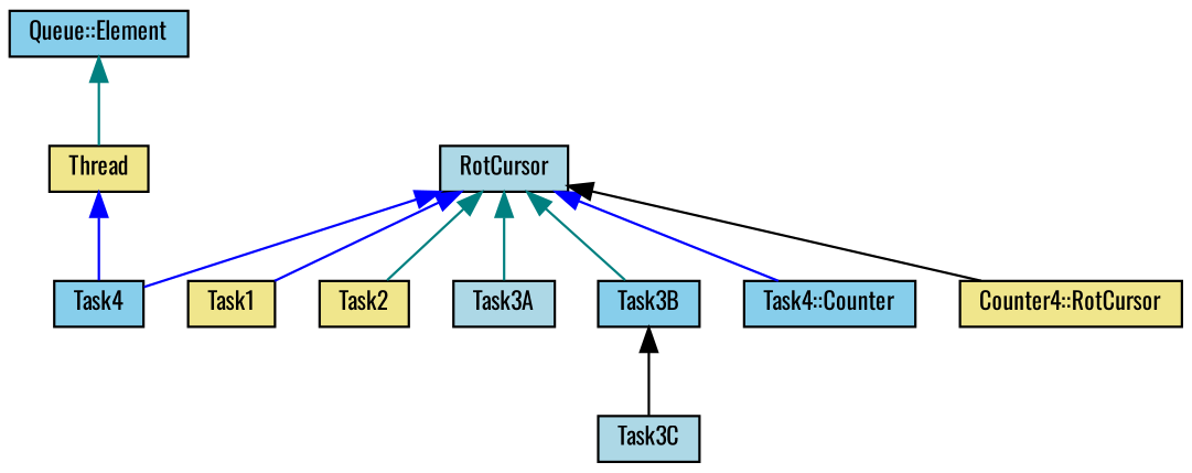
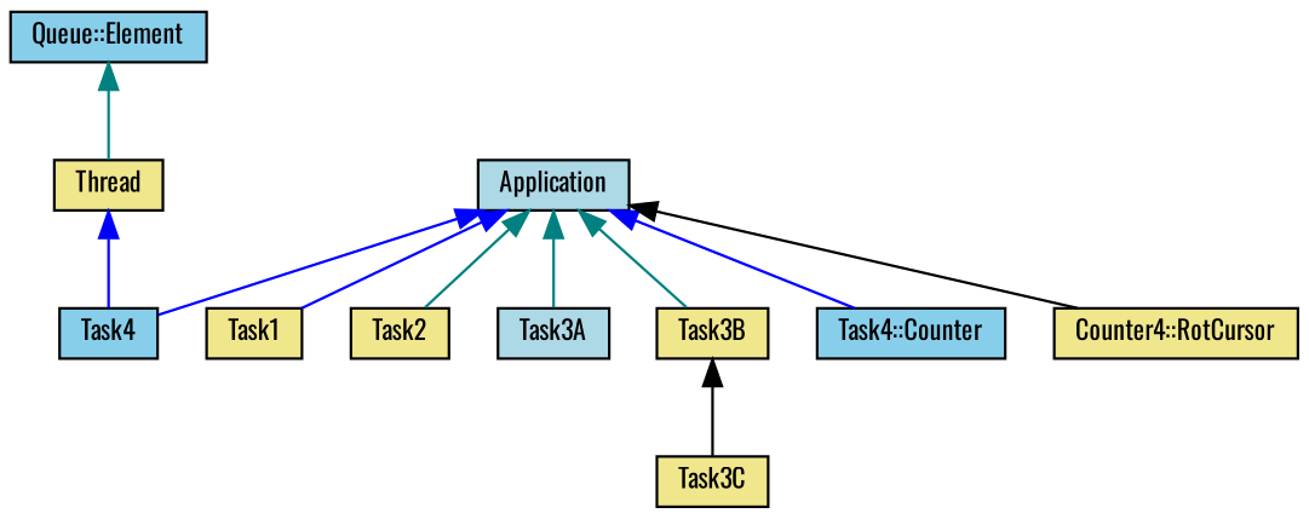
  digraph {
    fontname=Oswald
    node [color=black fillcolor=khaki fontname=Oswald fontsize=10 shape=record style=filled]
    edge [color=blue dir=back fontname=Oswald fontsize=10 labelfontname=Helvetica labelfontsize=10 style=solid]
    n1 [fontcolor=black height=0.2 label=Thread width=0.4]
    n2 [fillcolor=skyblue height=0.2 label=Task4 width=0.4]
-   n3 [fillcolor=lightblue height=0.2 label=RotCursor width=0.4]
+   n3 [fillcolor=lightblue height=0.2 label=Application width=0.4]
    n4 [height=0.2 label=Task1 width=0.4]
    n5 [height=0.2 label=Task2 width=0.4]
    n6 [fillcolor=lightblue height=0.2 label=Task3A width=0.4]
-   n7 [fillcolor=skyblue height=0.2 label=Task3B width=0.4]
+   n7 [height=0.2 label=Task3B width=0.4]
    n8 [fillcolor=skyblue height=0.2 label="Task4::Counter" width=0.4]
    n9 [height=0.2 label="Counter4::RotCursor" width=0.4]
    n10 [fillcolor=skyblue height=0.2 label="Queue::Element" width=0.4]
-   n11 [fillcolor=lightblue height=0.2 label=Task3C width=0.4]
+   n11 [height=0.2 label=Task3C width=0.4]
    n1 -> n2
    n3 -> n2
    n3 -> n4
    n3 -> n5 [color=teal]
    n3 -> n6 [color=teal]
    n3 -> n7 [color=teal]
    n3 -> n8
    n3 -> n9 [color=black]
    n7 -> n11 [color=black]
    n10 -> n1 [color=teal]
  }
